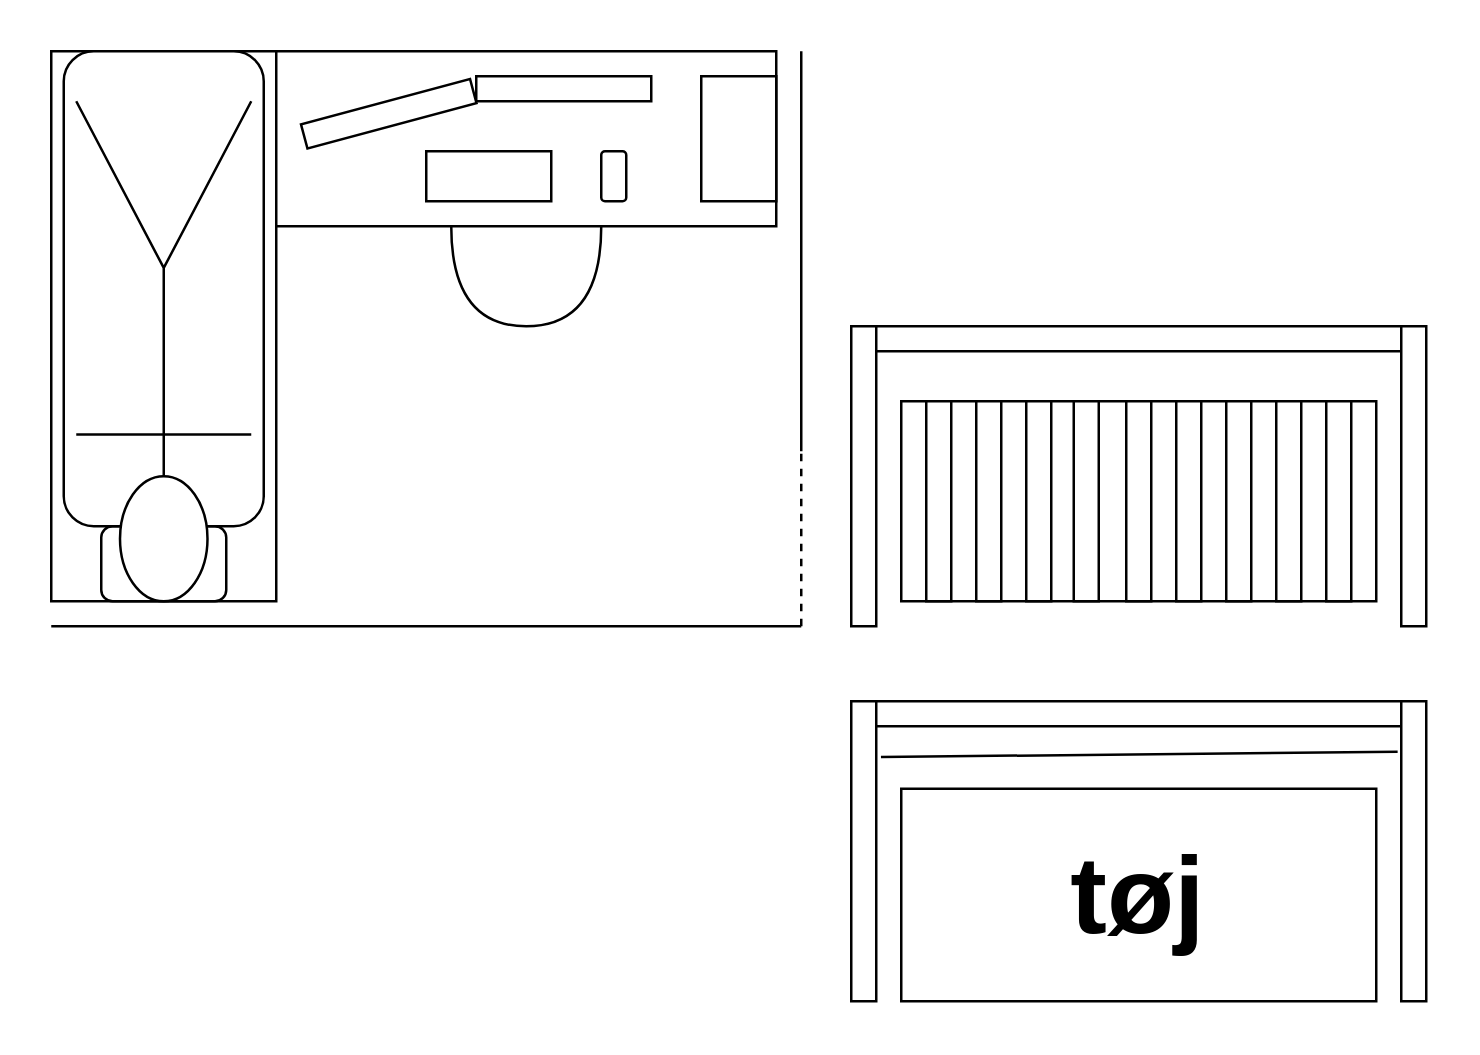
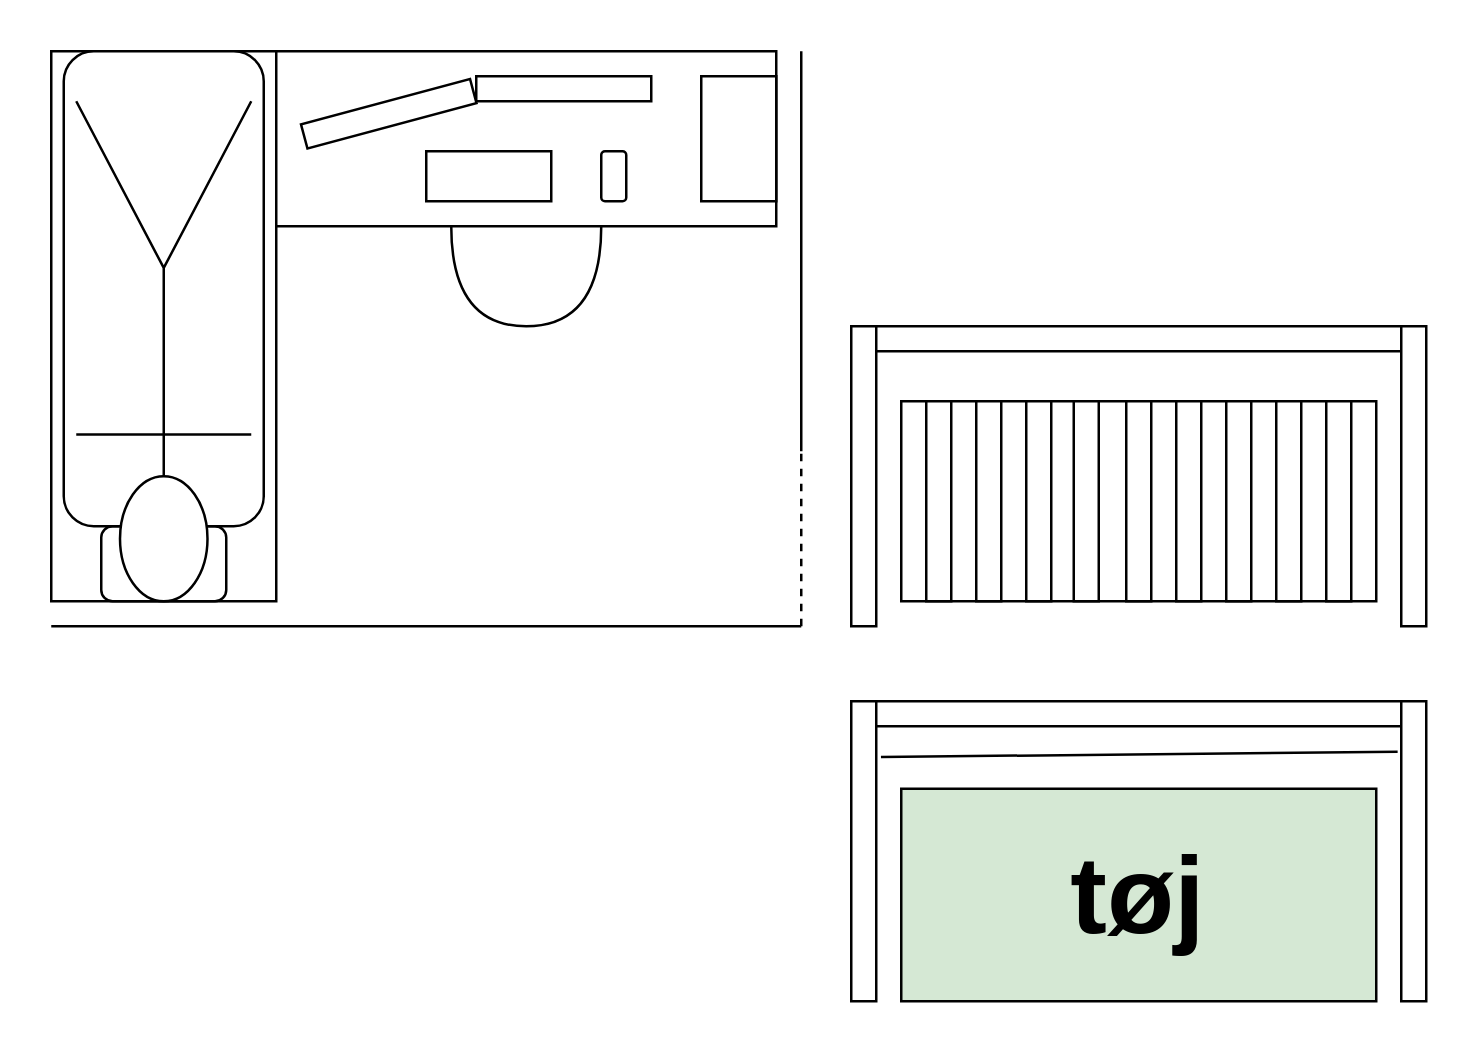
  <mxCell id="0" />
  <mxCell id="1" parent="0" />
  <mxCell id="2" value="" style="rounded=0;whiteSpace=wrap;html=1;" vertex="1" parent="1"><mxGeometry width="90" height="220" as="geometry" x="20" y="20" /></mxCell>
  <mxCell id="3" value="" style="rounded=0;whiteSpace=wrap;html=1;" vertex="1" parent="1"><mxGeometry x="110" width="200" height="70" as="geometry" y="20" /></mxCell>
  <mxCell id="4" value="" style="rounded=1;whiteSpace=wrap;html=1;" vertex="1" parent="1"><mxGeometry x="40" y="210" width="50" height="30" as="geometry" /></mxCell>
  <mxCell id="5" value="" style="rounded=1;whiteSpace=wrap;html=1;" vertex="1" parent="1"><mxGeometry x="25" width="80" height="190" as="geometry" y="20" /></mxCell>
  <mxCell id="6" value="" style="rounded=0;whiteSpace=wrap;html=1;" vertex="1" parent="1"><mxGeometry x="280" y="30" width="30" height="50" as="geometry" /></mxCell>
  <mxCell id="7" value="" style="rounded=0;whiteSpace=wrap;html=1;" vertex="1" parent="1"><mxGeometry x="190" y="30" width="70" height="10" as="geometry" /></mxCell>
  <mxCell id="8" value="" style="rounded=0;whiteSpace=wrap;html=1;rotation=-15;" vertex="1" parent="1"><mxGeometry x="120" y="40" width="70" height="10" as="geometry" /></mxCell>
  <mxCell id="9" value="" style="rounded=0;whiteSpace=wrap;html=1;" vertex="1" parent="1"><mxGeometry x="170" y="60" width="50" height="20" as="geometry" /></mxCell>
  <mxCell id="10" value="" style="rounded=1;whiteSpace=wrap;html=1;" vertex="1" parent="1"><mxGeometry x="240" y="60" width="10" height="20" as="geometry" /></mxCell>
  <mxCell id="11" value="" style="endArrow=none;html=1;rounded=0;" edge="1" parent="1"><mxGeometry width="50" height="50" relative="1" as="geometry"><mxPoint x="320" y="180" as="sourcePoint" /><mxPoint x="320" as="targetPoint" y="20" /></mxGeometry></mxCell>
  <mxCell id="12" value="" style="endArrow=none;html=1;rounded=0;" edge="1" parent="1"><mxGeometry width="50" height="50" relative="1" as="geometry"><mxPoint y="250" as="sourcePoint" x="20" /><mxPoint x="320" y="250" as="targetPoint" /></mxGeometry></mxCell>
  <mxCell id="13" value="" style="endArrow=none;dashed=1;html=1;rounded=0;" edge="1" parent="1"><mxGeometry width="50" height="50" relative="1" as="geometry"><mxPoint x="320" y="250" as="sourcePoint" /><mxPoint x="320" y="180" as="targetPoint" /></mxGeometry></mxCell>
  <mxCell id="14" value="" style="shape=or;whiteSpace=wrap;html=1;rotation=90;" vertex="1" parent="1"><mxGeometry x="190" y="80" width="40" height="60" as="geometry" /></mxCell>
  <mxCell id="15" value="" style="rounded=0;whiteSpace=wrap;html=1;" vertex="1" parent="1"><mxGeometry x="340" y="130" width="10" height="120" as="geometry" /></mxCell>
  <mxCell id="16" value="" style="rounded=0;whiteSpace=wrap;html=1;" vertex="1" parent="1"><mxGeometry x="350" y="130" width="210" height="10" as="geometry" /></mxCell>
  <mxCell id="17" value="" style="rounded=0;whiteSpace=wrap;html=1;" vertex="1" parent="1"><mxGeometry x="560" y="130" width="10" height="120" as="geometry" /></mxCell>
  <mxCell id="18" value="" style="rounded=0;whiteSpace=wrap;html=1;" vertex="1" parent="1"><mxGeometry x="360" y="160" width="190" height="80" as="geometry" /></mxCell>
  <mxCell id="19" value="" style="rounded=0;whiteSpace=wrap;html=1;" vertex="1" parent="1"><mxGeometry x="370" y="160" width="10" height="80" as="geometry" /></mxCell>
  <mxCell id="20" value="" style="rounded=0;whiteSpace=wrap;html=1;" vertex="1" parent="1"><mxGeometry x="390" y="160" width="10" height="80" as="geometry" /></mxCell>
  <mxCell id="21" value="" style="rounded=0;whiteSpace=wrap;html=1;" vertex="1" parent="1"><mxGeometry x="410" y="160" width="10" height="80" as="geometry" /></mxCell>
  <mxCell id="22" value="" style="rounded=0;whiteSpace=wrap;html=1;" vertex="1" parent="1"><mxGeometry x="429" y="160" width="10" height="80" as="geometry" /></mxCell>
  <mxCell id="23" value="" style="rounded=0;whiteSpace=wrap;html=1;" vertex="1" parent="1"><mxGeometry x="450" y="160" width="10" height="80" as="geometry" /></mxCell>
  <mxCell id="24" value="" style="rounded=0;whiteSpace=wrap;html=1;" vertex="1" parent="1"><mxGeometry x="470" y="160" width="10" height="80" as="geometry" /></mxCell>
  <mxCell id="25" value="" style="rounded=0;whiteSpace=wrap;html=1;" vertex="1" parent="1"><mxGeometry x="490" y="160" width="10" height="80" as="geometry" /></mxCell>
  <mxCell id="26" value="" style="rounded=0;whiteSpace=wrap;html=1;" vertex="1" parent="1"><mxGeometry x="510" y="160" width="10" height="80" as="geometry" /></mxCell>
  <mxCell id="27" value="" style="rounded=0;whiteSpace=wrap;html=1;" vertex="1" parent="1"><mxGeometry x="530" y="160" width="10" height="80" as="geometry" /></mxCell>
  <mxCell id="28" value="" style="rounded=0;whiteSpace=wrap;html=1;" vertex="1" parent="1"><mxGeometry x="340" y="280" width="10" height="120" as="geometry" /></mxCell>
  <mxCell id="29" value="" style="rounded=0;whiteSpace=wrap;html=1;" vertex="1" parent="1"><mxGeometry x="350" y="280" width="210" height="10" as="geometry" /></mxCell>
  <mxCell id="30" value="" style="rounded=0;whiteSpace=wrap;html=1;" vertex="1" parent="1"><mxGeometry x="560" y="280" width="10" height="120" as="geometry" /></mxCell>
  <mxCell id="31" value="" style="shape=umlActor;verticalLabelPosition=bottom;verticalAlign=top;html=1;outlineConnect=0;rotation=-180;" vertex="1" parent="1"><mxGeometry x="30" y="40" width="70" height="200" as="geometry" /></mxCell>
  <mxCell id="32" value="" style="endArrow=none;html=1;rounded=0;entryX=-0.144;entryY=0.168;entryDx=0;entryDy=0;entryPerimeter=0;exitX=1.189;exitY=0.186;exitDx=0;exitDy=0;exitPerimeter=0;" edge="1" parent="1" source="28" target="30"><mxGeometry width="50" height="50" relative="1" as="geometry"><mxPoint x="370" y="340" as="sourcePoint" /><mxPoint x="420" y="290" as="targetPoint" /></mxGeometry></mxCell>
- <mxCell id="33" value="&lt;h1&gt;&lt;font style=&quot;font-size: 44px;&quot;&gt;tøj&lt;/font&gt;&lt;/h1&gt;" style="html=1;whiteSpace=wrap;" vertex="1" parent="1"><mxGeometry x="360" y="315" width="190" height="85" as="geometry" /></mxCell>
+ <mxCell id="33" value="&lt;h1&gt;&lt;font style=&quot;font-size: 44px;&quot;&gt;tøj&lt;/font&gt;&lt;/h1&gt;" style="html=1;whiteSpace=wrap;fillColor=#d5e8d4;" vertex="1" parent="1"><mxGeometry x="360" y="315" width="190" height="85" as="geometry" /></mxCell>
